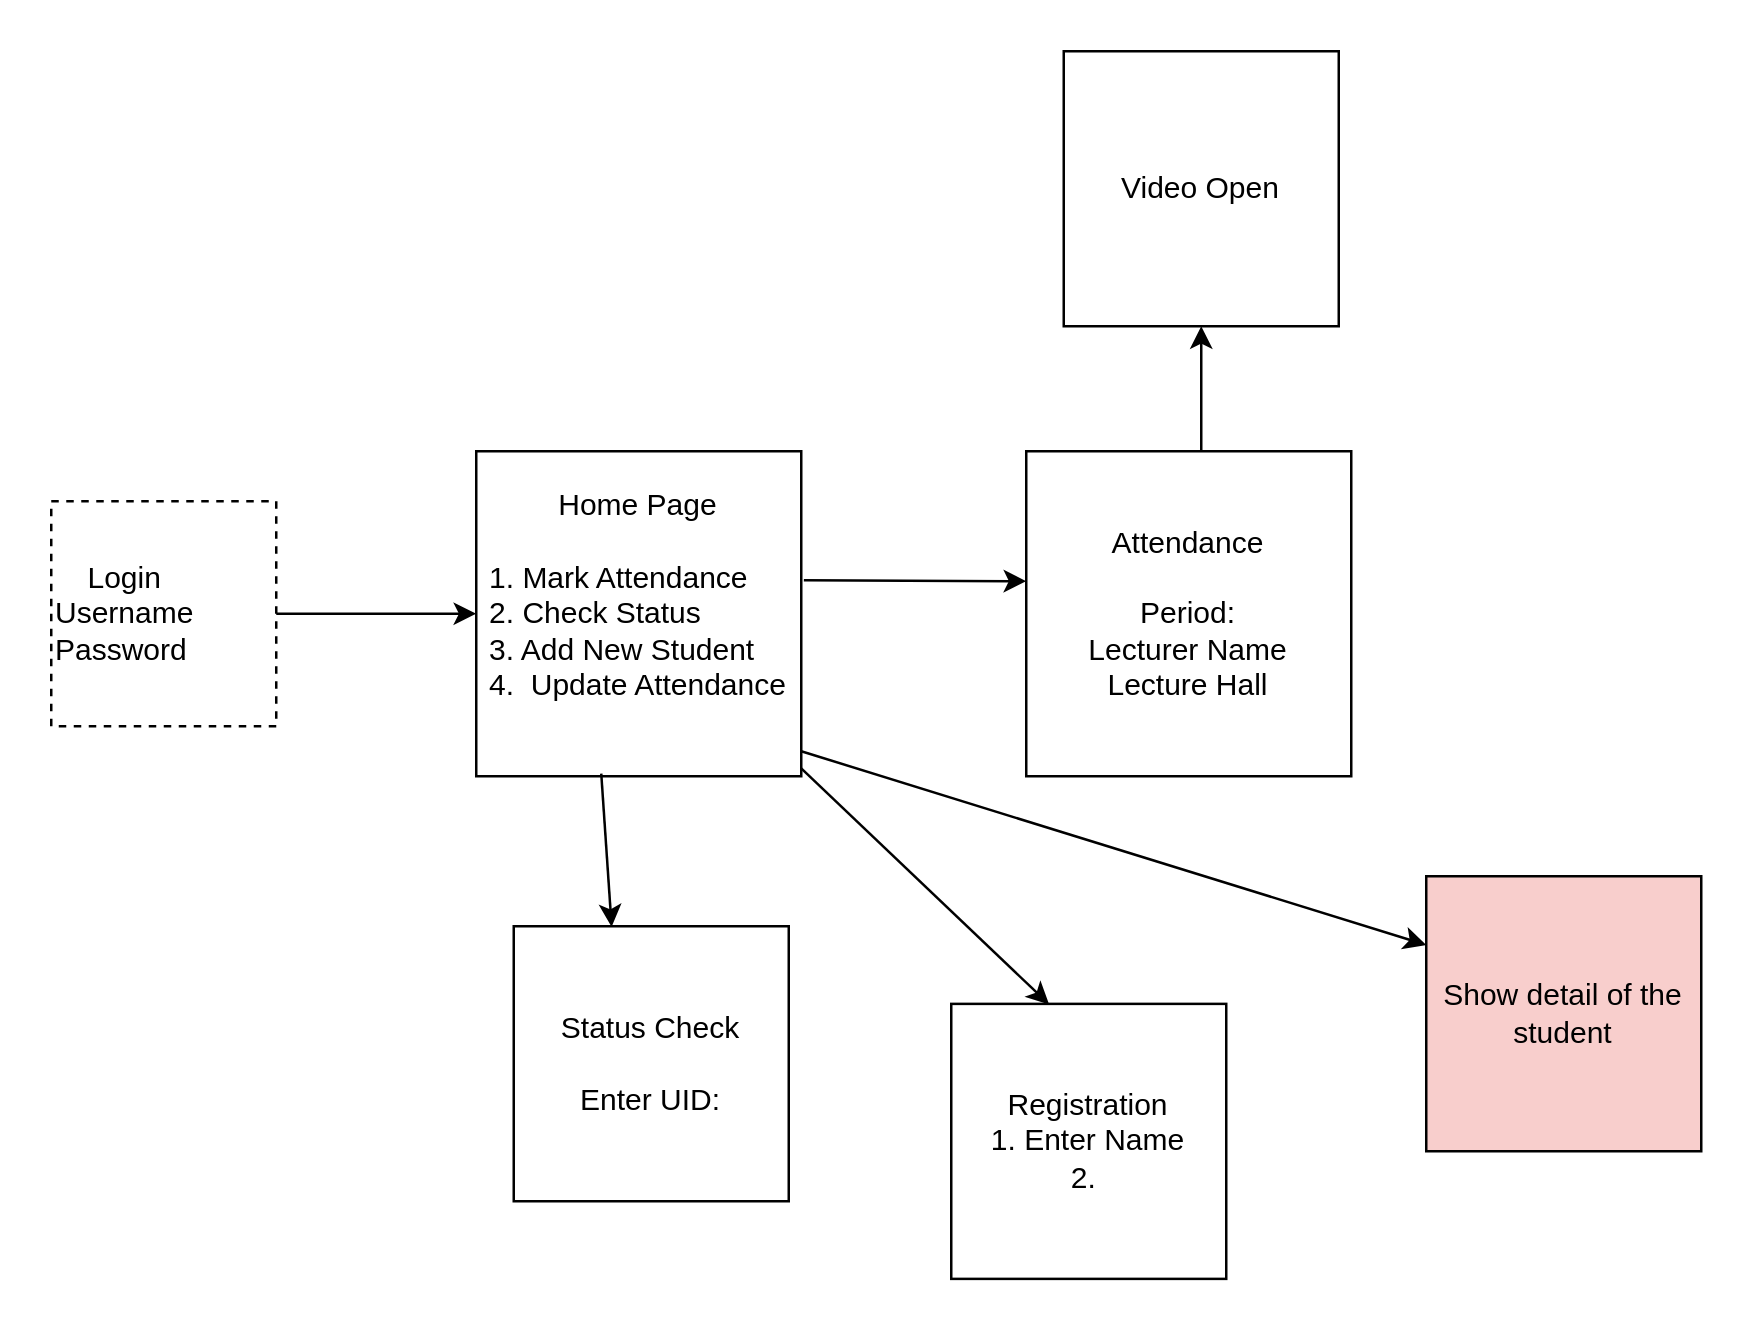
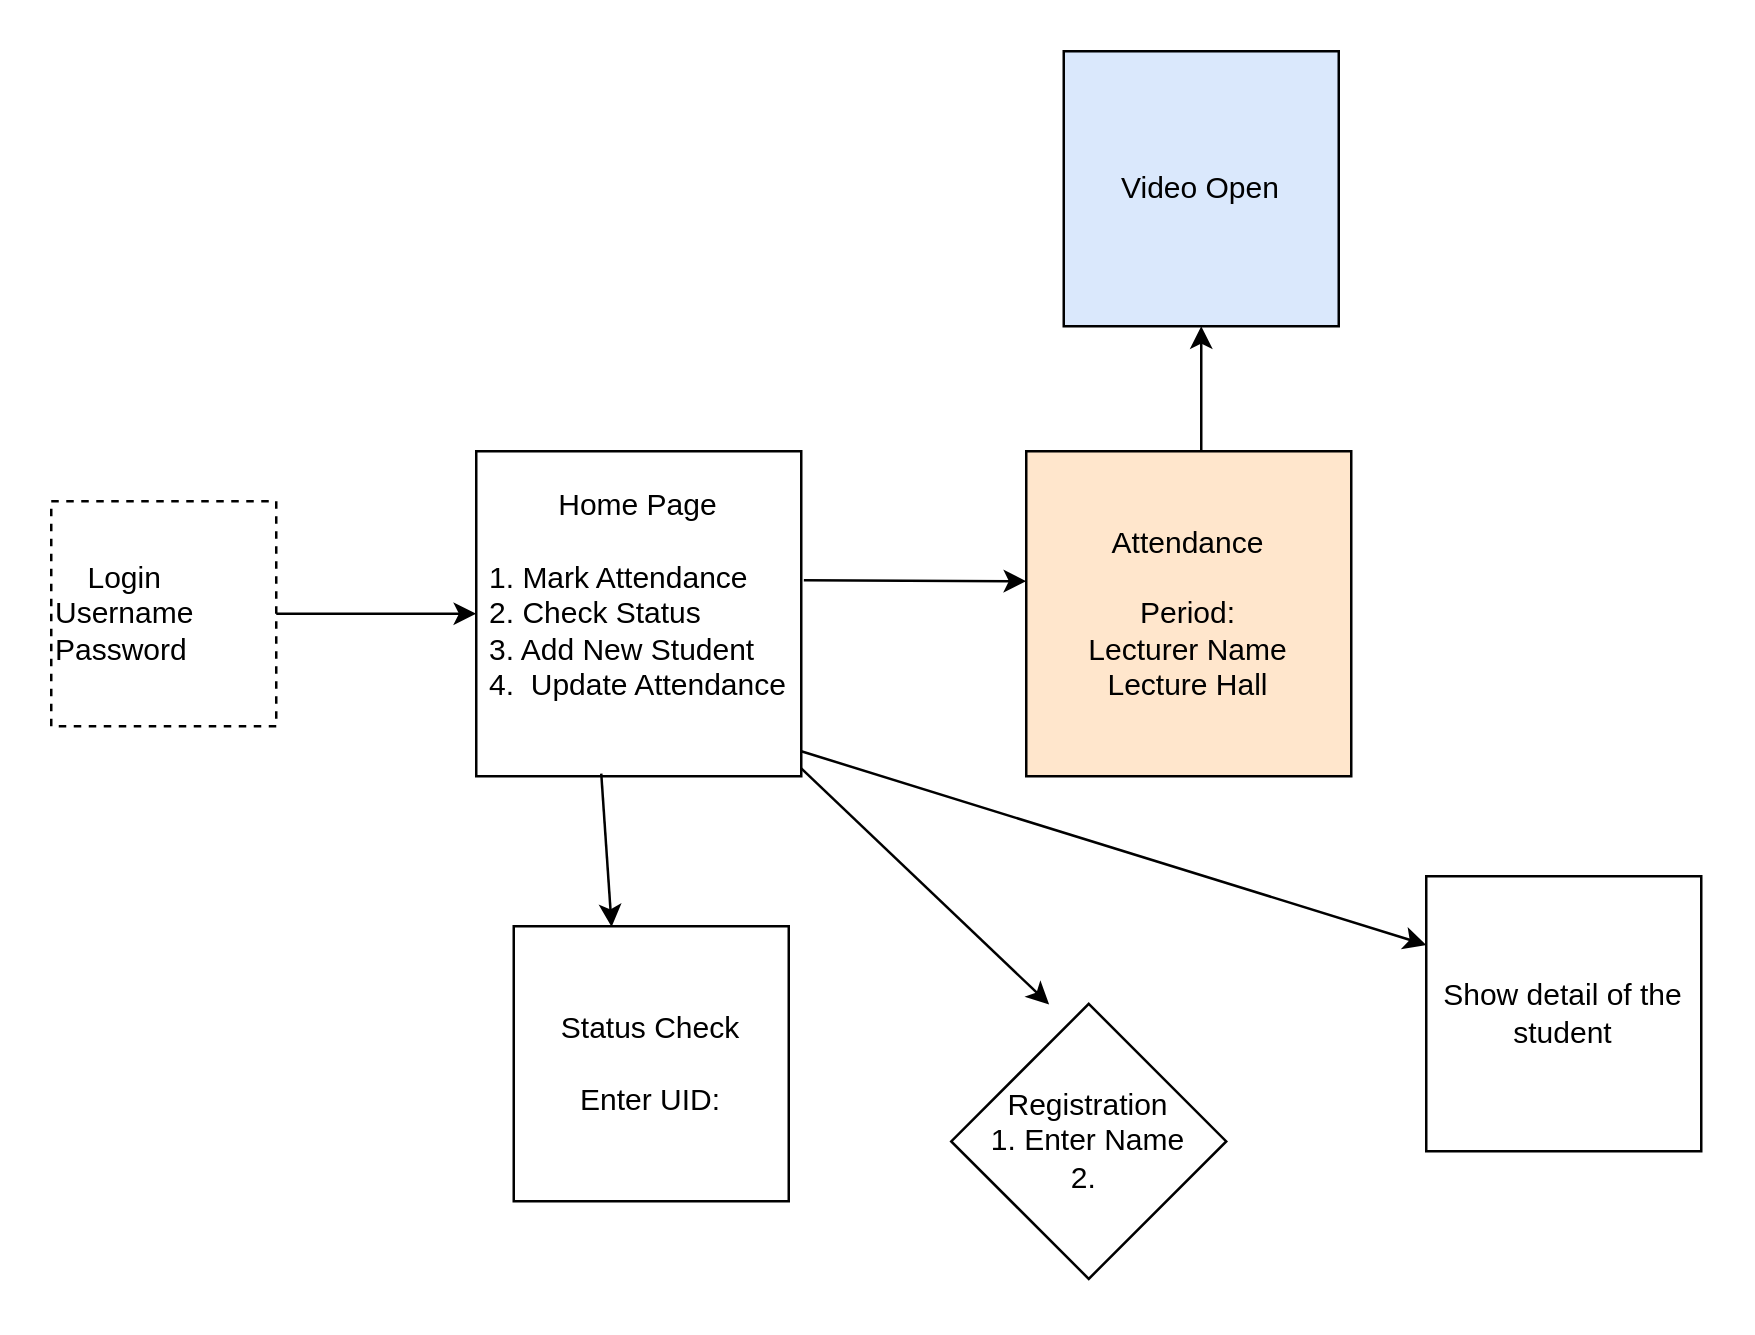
  <mxCell id="0" />
  <mxCell id="1" parent="0" />
  <mxCell id="2" value="&lt;div style=&quot;text-align: center;&quot;&gt;&lt;span style=&quot;background-color: initial;&quot;&gt;Login&lt;/span&gt;&lt;/div&gt;Username&lt;br&gt;Password" style="whiteSpace=wrap;html=1;aspect=fixed;align=left;dashed=1;" vertex="1" parent="1"><mxGeometry x="20" y="200" width="90" height="90" as="geometry" /></mxCell>
  <mxCell id="3" value="" style="endArrow=classic;html=1;rounded=0;exitX=1;exitY=0.5;exitDx=0;exitDy=0;" edge="1" parent="1" source="2"><mxGeometry width="50" height="50" relative="1" as="geometry"><mxPoint x="320" y="240" as="sourcePoint" /><mxPoint x="190" y="245" as="targetPoint" /></mxGeometry></mxCell>
  <mxCell id="4" value="Home Page&lt;br&gt;&lt;br&gt;&lt;div style=&quot;text-align: left;&quot;&gt;&lt;span style=&quot;background-color: initial;&quot;&gt;1. Mark Attendance&lt;/span&gt;&lt;/div&gt;&lt;div style=&quot;text-align: left;&quot;&gt;&lt;span style=&quot;background-color: initial;&quot;&gt;2. Check Status&lt;/span&gt;&lt;/div&gt;&lt;div style=&quot;text-align: left;&quot;&gt;&lt;span style=&quot;background-color: initial;&quot;&gt;3. Add New Student&lt;/span&gt;&lt;/div&gt;&lt;div style=&quot;text-align: left;&quot;&gt;&lt;span style=&quot;background-color: initial;&quot;&gt;4.&amp;nbsp; Update Attendance&lt;/span&gt;&lt;/div&gt;&lt;div style=&quot;text-align: left;&quot;&gt;&lt;br&gt;&lt;/div&gt;" style="whiteSpace=wrap;html=1;aspect=fixed;" vertex="1" parent="1"><mxGeometry x="190" y="180" width="130" height="130" as="geometry" /></mxCell>
  <mxCell id="5" value="" style="endArrow=classic;html=1;rounded=0;exitX=1.008;exitY=0.397;exitDx=0;exitDy=0;exitPerimeter=0;" edge="1" parent="1" source="4"><mxGeometry width="50" height="50" relative="1" as="geometry"><mxPoint x="210" y="270" as="sourcePoint" /><mxPoint x="410" y="232" as="targetPoint" /></mxGeometry></mxCell>
- <mxCell id="6" value="Attendance&lt;br&gt;&lt;br&gt;Period:&lt;br&gt;Lecturer Name&lt;br&gt;Lecture Hall&lt;br&gt;" style="whiteSpace=wrap;html=1;aspect=fixed;" vertex="1" parent="1"><mxGeometry x="410" y="180" width="130" height="130" as="geometry" /></mxCell>
+ <mxCell id="6" value="Attendance&lt;br&gt;&lt;br&gt;Period:&lt;br&gt;Lecturer Name&lt;br&gt;Lecture Hall&lt;br&gt;" style="whiteSpace=wrap;html=1;aspect=fixed;fillColor=#ffe6cc;" vertex="1" parent="1"><mxGeometry x="410" y="180" width="130" height="130" as="geometry" /></mxCell>
  <mxCell id="7" value="" style="endArrow=classic;html=1;rounded=0;" edge="1" parent="1"><mxGeometry width="50" height="50" relative="1" as="geometry"><mxPoint x="480" y="180" as="sourcePoint" /><mxPoint x="480" y="130" as="targetPoint" /></mxGeometry></mxCell>
- <mxCell id="8" value="Video Open" style="whiteSpace=wrap;html=1;aspect=fixed;" vertex="1" parent="1"><mxGeometry x="425" y="20" width="110" height="110" as="geometry" /></mxCell>
+ <mxCell id="8" value="Video Open" style="whiteSpace=wrap;html=1;aspect=fixed;fillColor=#dae8fc;" vertex="1" parent="1"><mxGeometry x="425" y="20" width="110" height="110" as="geometry" /></mxCell>
  <mxCell id="9" value="Status Check&lt;br&gt;&lt;br&gt;Enter UID:" style="whiteSpace=wrap;html=1;aspect=fixed;" vertex="1" parent="1"><mxGeometry x="205" y="370" width="110" height="110" as="geometry" /></mxCell>
  <mxCell id="10" value="" style="endArrow=classic;html=1;rounded=0;exitX=1;exitY=0.5;exitDx=0;exitDy=0;entryX=0.356;entryY=0.002;entryDx=0;entryDy=0;entryPerimeter=0;" edge="1" parent="1" target="9"><mxGeometry width="50" height="50" relative="1" as="geometry"><mxPoint x="240" y="308.95" as="sourcePoint" /><mxPoint x="320" y="308.95" as="targetPoint" /></mxGeometry></mxCell>
- <mxCell id="11" value="Registration&lt;br&gt;1. Enter Name&lt;br&gt;2.&amp;nbsp;" style="whiteSpace=wrap;html=1;aspect=fixed;" vertex="1" parent="1"><mxGeometry x="380" y="401.05" width="110" height="110" as="geometry" /></mxCell>
+ <mxCell id="11" value="Registration&lt;br&gt;1. Enter Name&lt;br&gt;2.&amp;nbsp;" style="rhombus;whiteSpace=wrap;html=1;aspect=fixed;" vertex="1" parent="1"><mxGeometry x="380" y="401.05" width="110" height="110" as="geometry" /></mxCell>
  <mxCell id="12" value="" style="endArrow=classic;html=1;rounded=0;entryX=0.356;entryY=0.002;entryDx=0;entryDy=0;entryPerimeter=0;" edge="1" parent="1" target="11" source="4"><mxGeometry width="50" height="50" relative="1" as="geometry"><mxPoint x="420" y="310" as="sourcePoint" /><mxPoint x="500" y="310" as="targetPoint" /></mxGeometry></mxCell>
- <mxCell id="13" value="Show detail of the student" style="whiteSpace=wrap;html=1;aspect=fixed;fillColor=#f8cecc;" vertex="1" parent="1"><mxGeometry x="570" y="350" width="110" height="110" as="geometry" /></mxCell>
+ <mxCell id="13" value="Show detail of the student" style="whiteSpace=wrap;html=1;aspect=fixed;" vertex="1" parent="1"><mxGeometry x="570" y="350" width="110" height="110" as="geometry" /></mxCell>
  <mxCell id="14" value="" style="endArrow=classic;html=1;rounded=0;entryX=0;entryY=0.25;entryDx=0;entryDy=0;" edge="1" parent="1" target="13"><mxGeometry width="50" height="50" relative="1" as="geometry"><mxPoint x="320" y="299.996" as="sourcePoint" /><mxPoint x="419.16" y="394.39" as="targetPoint" /></mxGeometry></mxCell>
